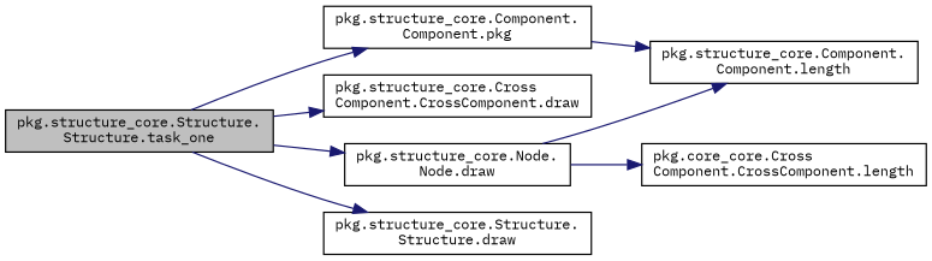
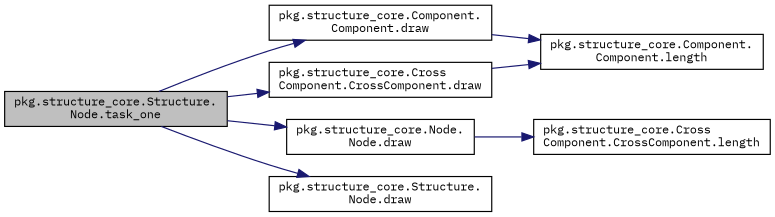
  digraph {
    fontname="IBM Plex Mono"
    rankdir=LR
    node [color=black fillcolor=white fontname="IBM Plex Mono" fontsize=10 shape=record style=filled]
    edge [color=midnightblue fontname="IBM Plex Mono" fontsize=10 labelfontname=Helvetica labelfontsize=10 style=solid]
-   n1 [fillcolor=grey75 fontcolor=black height=0.2 label="pkg.structure_core.Structure.\lStructure.task_one" width=0.4]
-   n2 [height=0.2 label="pkg.structure_core.Component.\lComponent.pkg" width=0.4]
+   n1 [fillcolor=grey75 fontcolor=black height=0.2 label="pkg.structure_core.Structure.\lNode.task_one" width=0.4]
+   n2 [height=0.2 label="pkg.structure_core.Component.\lComponent.draw" width=0.4]
    n3 [height=0.2 label="pkg.structure_core.Cross\lComponent.CrossComponent.draw" width=0.4]
    n4 [height=0.2 label="pkg.structure_core.Node.\lNode.draw" width=0.4]
-   n5 [height=0.2 label="pkg.structure_core.Structure.\lStructure.draw" width=0.4]
+   n5 [height=0.2 label="pkg.structure_core.Structure.\lNode.draw" width=0.4]
    n6 [height=0.2 label="pkg.structure_core.Component.\lComponent.length" width=0.4]
-   n7 [height=0.2 label="pkg.core_core.Cross\lComponent.CrossComponent.length" width=0.4]
+   n7 [height=0.2 label="pkg.structure_core.Cross\lComponent.CrossComponent.length" width=0.4]
    n1 -> n2
    n1 -> n3
    n1 -> n4
    n1 -> n5
    n2 -> n6
-   n4 -> n6
+   n3 -> n6
    n4 -> n7
  }
